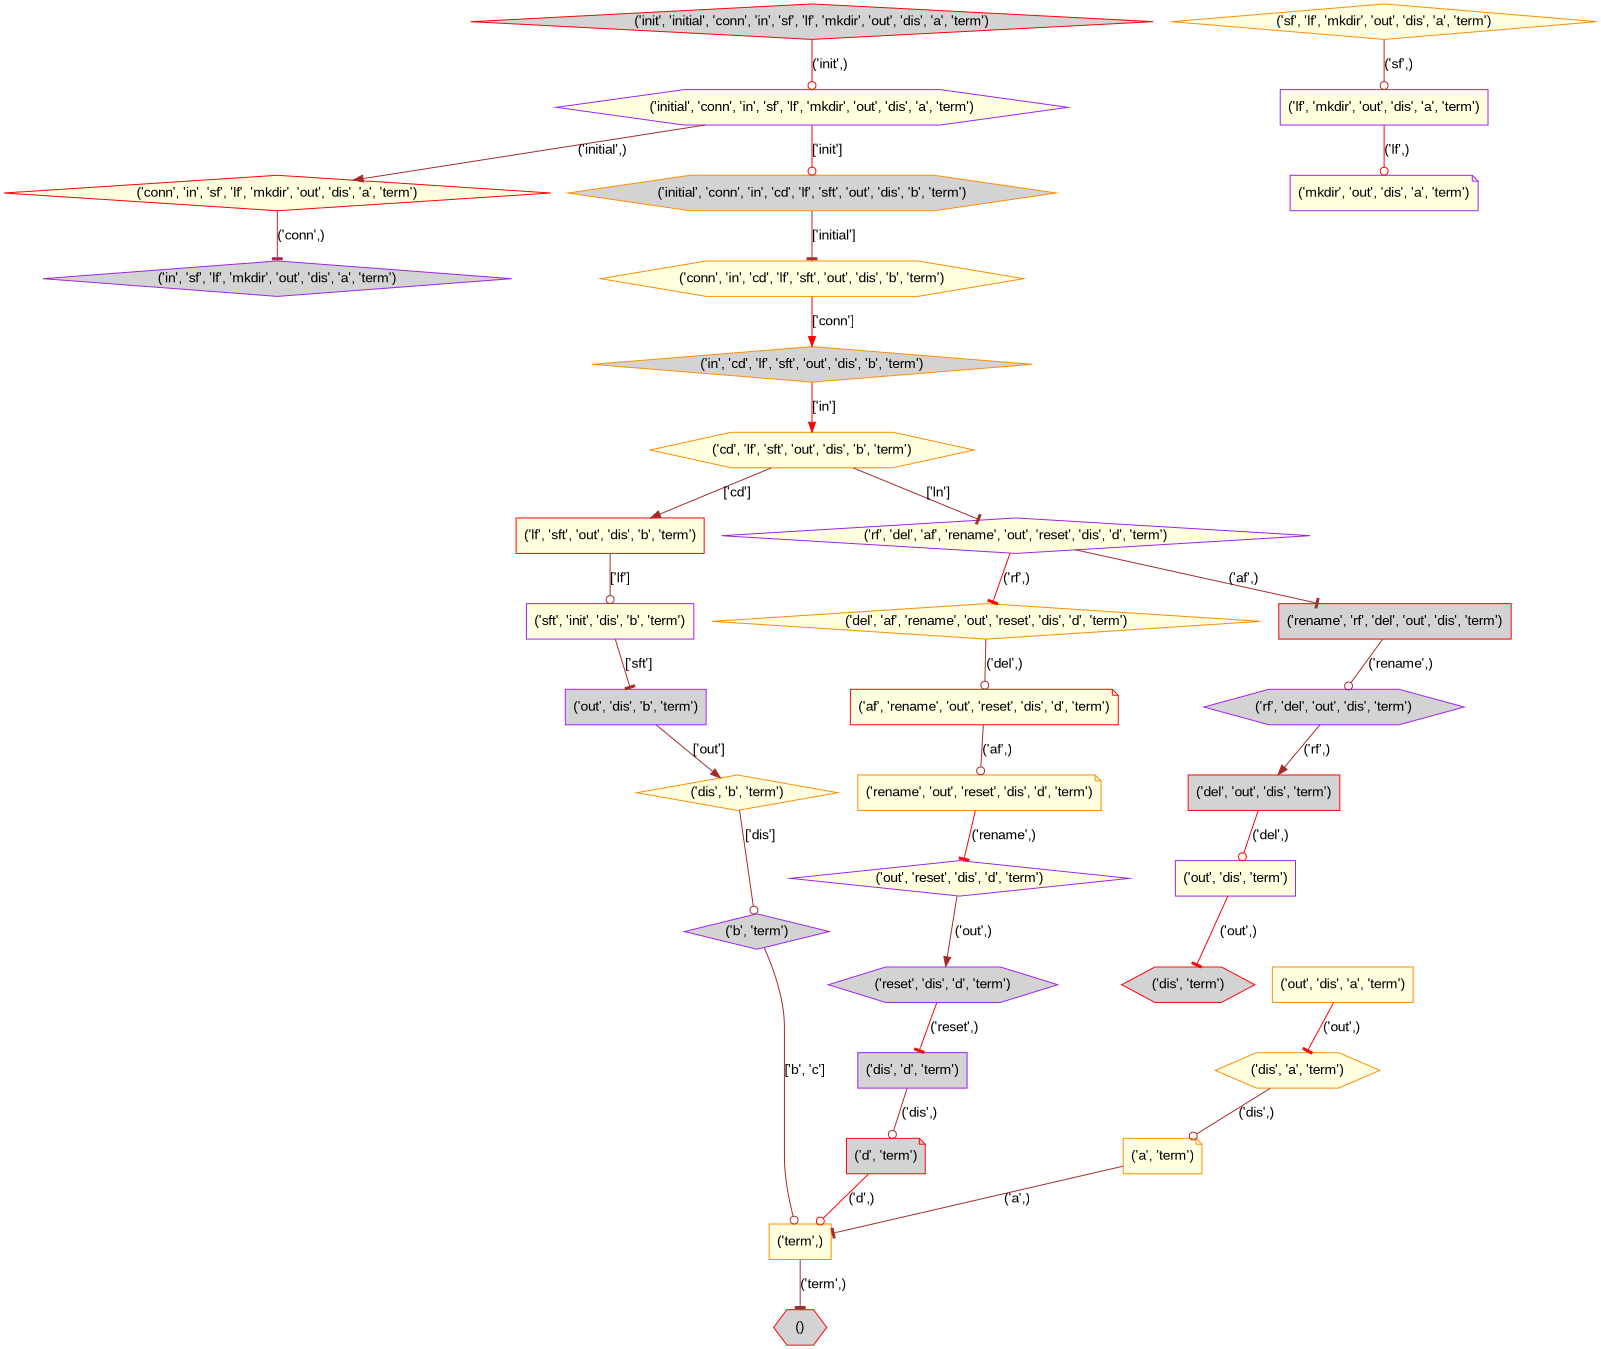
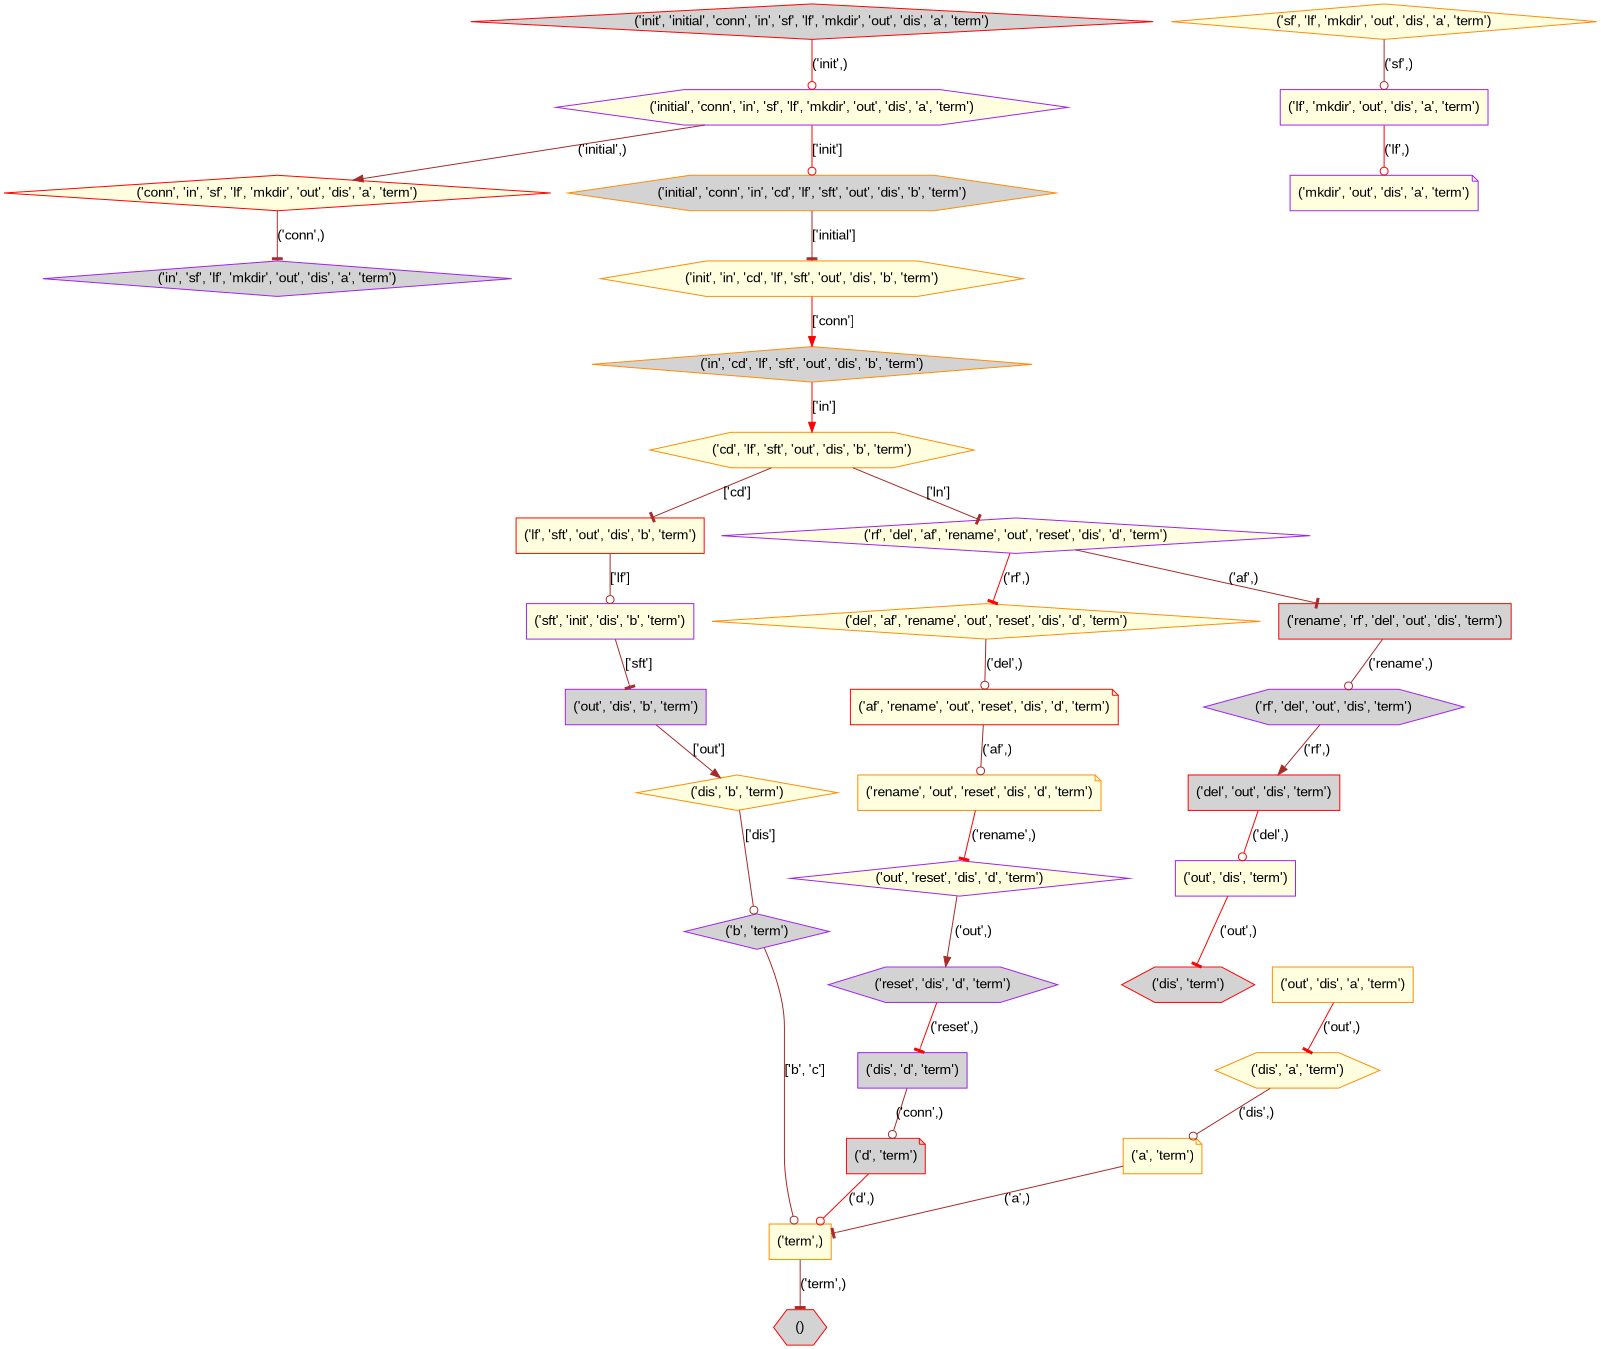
  strict digraph {
    fontname="Liberation Sans"
    node [color=purple fillcolor=lightyellow fontname="Liberation Sans" shape=diamond style=filled]
    edge [arrowhead=odot color=brown fontname="Liberation Sans" weight=1]
    n1 [color=red fillcolor=lightgrey label="('init', 'initial', 'conn', 'in', 'sf', 'lf', 'mkdir', 'out', 'dis', 'a', 'term')"]
    n2 [label="('initial', 'conn', 'in', 'sf', 'lf', 'mkdir', 'out', 'dis', 'a', 'term')" shape=hexagon]
    n3 [color=red label="('conn', 'in', 'sf', 'lf', 'mkdir', 'out', 'dis', 'a', 'term')"]
    n4 [color=darkorange fillcolor=lightgrey label="('initial', 'conn', 'in', 'cd', 'lf', 'sft', 'out', 'dis', 'b', 'term')" shape=hexagon]
    n5 [fillcolor=lightgrey label="('in', 'sf', 'lf', 'mkdir', 'out', 'dis', 'a', 'term')"]
-   n6 [color=darkorange label="('conn', 'in', 'cd', 'lf', 'sft', 'out', 'dis', 'b', 'term')" shape=hexagon]
+   n6 [color=darkorange label="('init', 'in', 'cd', 'lf', 'sft', 'out', 'dis', 'b', 'term')" shape=hexagon]
    n7 [color=darkorange label="('sf', 'lf', 'mkdir', 'out', 'dis', 'a', 'term')"]
    n8 [label="('lf', 'mkdir', 'out', 'dis', 'a', 'term')" shape=box]
    n9 [label="('mkdir', 'out', 'dis', 'a', 'term')" shape=note]
    n10 [color=darkorange label="('out', 'dis', 'a', 'term')" shape=box]
    n11 [color=darkorange label="('dis', 'a', 'term')" shape=hexagon]
    n12 [color=darkorange label="('a', 'term')" shape=note]
    n13 [color=darkorange label="('term',)" shape=box]
    n14 [color=red fillcolor=lightgrey label="()" shape=hexagon]
    n15 [color=darkorange fillcolor=lightgrey label="('in', 'cd', 'lf', 'sft', 'out', 'dis', 'b', 'term')"]
    n16 [color=darkorange label="('cd', 'lf', 'sft', 'out', 'dis', 'b', 'term')" shape=hexagon]
    n17 [color=red label="('lf', 'sft', 'out', 'dis', 'b', 'term')" shape=box]
    n18 [label="('rf', 'del', 'af', 'rename', 'out', 'reset', 'dis', 'd', 'term')"]
    n19 [label="('sft', 'init', 'dis', 'b', 'term')" shape=box]
    n20 [color=darkorange label="('del', 'af', 'rename', 'out', 'reset', 'dis', 'd', 'term')"]
    n21 [color=red fillcolor=lightgrey label="('rename', 'rf', 'del', 'out', 'dis', 'term')" shape=box]
    n22 [fillcolor=lightgrey label="('out', 'dis', 'b', 'term')" shape=box]
    n23 [color=darkorange label="('dis', 'b', 'term')"]
    n24 [fillcolor=lightgrey label="('b', 'term')"]
    n25 [color=red label="('af', 'rename', 'out', 'reset', 'dis', 'd', 'term')" shape=note]
    n26 [fillcolor=lightgrey label="('rf', 'del', 'out', 'dis', 'term')" shape=hexagon]
    n27 [color=darkorange label="('rename', 'out', 'reset', 'dis', 'd', 'term')" shape=note]
    n28 [label="('out', 'reset', 'dis', 'd', 'term')"]
    n29 [fillcolor=lightgrey label="('reset', 'dis', 'd', 'term')" shape=hexagon]
    n30 [fillcolor=lightgrey label="('dis', 'd', 'term')" shape=box]
    n31 [color=red fillcolor=lightgrey label="('d', 'term')" shape=note]
    n32 [color=red fillcolor=lightgrey label="('del', 'out', 'dis', 'term')" shape=box]
    n33 [label="('out', 'dis', 'term')" shape=box]
    n34 [color=red fillcolor=lightgrey label="('dis', 'term')" shape=hexagon]
    n1 -> n2 [color=red label="('init',)"]
    n2 -> n3 [arrowhead=normal label="('initial',)"]
    n2 -> n4 [color=red label="['init']" weight=4]
    n3 -> n5 [arrowhead=tee label="('conn',)"]
    n4 -> n6 [arrowhead=tee label="['initial']" weight=4]
    n6 -> n15 [arrowhead=normal color=red label="['conn']" weight=4]
    n7 -> n8 [label="('sf',)"]
    n8 -> n9 [color=red label="('lf',)"]
    n10 -> n11 [arrowhead=tee color=red label="('out',)"]
    n11 -> n12 [label="('dis',)"]
    n12 -> n13 [arrowhead=tee label="('a',)"]
    n13 -> n14 [arrowhead=tee label="('term',)" weight=5]
    n15 -> n16 [arrowhead=normal color=red label="['in']" weight=4]
-   n16 -> n17 [arrowhead=normal label="['cd']" weight=2]
+   n16 -> n17 [arrowhead=tee label="['cd']" weight=2]
    n16 -> n18 [arrowhead=tee label="['ln']" weight=2]
    n17 -> n19 [label="['lf']" weight=2]
    n18 -> n20 [arrowhead=tee color=red label="('rf',)"]
    n18 -> n21 [arrowhead=tee label="('af',)"]
    n19 -> n22 [arrowhead=tee label="['sft']" weight=2]
    n20 -> n25 [label="('del',)"]
    n21 -> n26 [label="('rename',)"]
    n22 -> n23 [arrowhead=normal label="['out']" weight=2]
    n23 -> n24 [label="['dis']" weight=2]
    n24 -> n13 [label="['b', 'c']" weight=2]
    n25 -> n27 [label="('af',)"]
    n26 -> n32 [arrowhead=normal label="('rf',)"]
    n27 -> n28 [arrowhead=tee color=red label="('rename',)"]
    n28 -> n29 [arrowhead=normal label="('out',)"]
    n29 -> n30 [arrowhead=tee color=red label="('reset',)"]
-   n30 -> n31 [label="('dis',)"]
+   n30 -> n31 [label="('conn',)"]
    n31 -> n13 [color=red label="('d',)"]
    n32 -> n33 [color=red label="('del',)"]
    n33 -> n34 [arrowhead=tee color=red label="('out',)"]
  }
